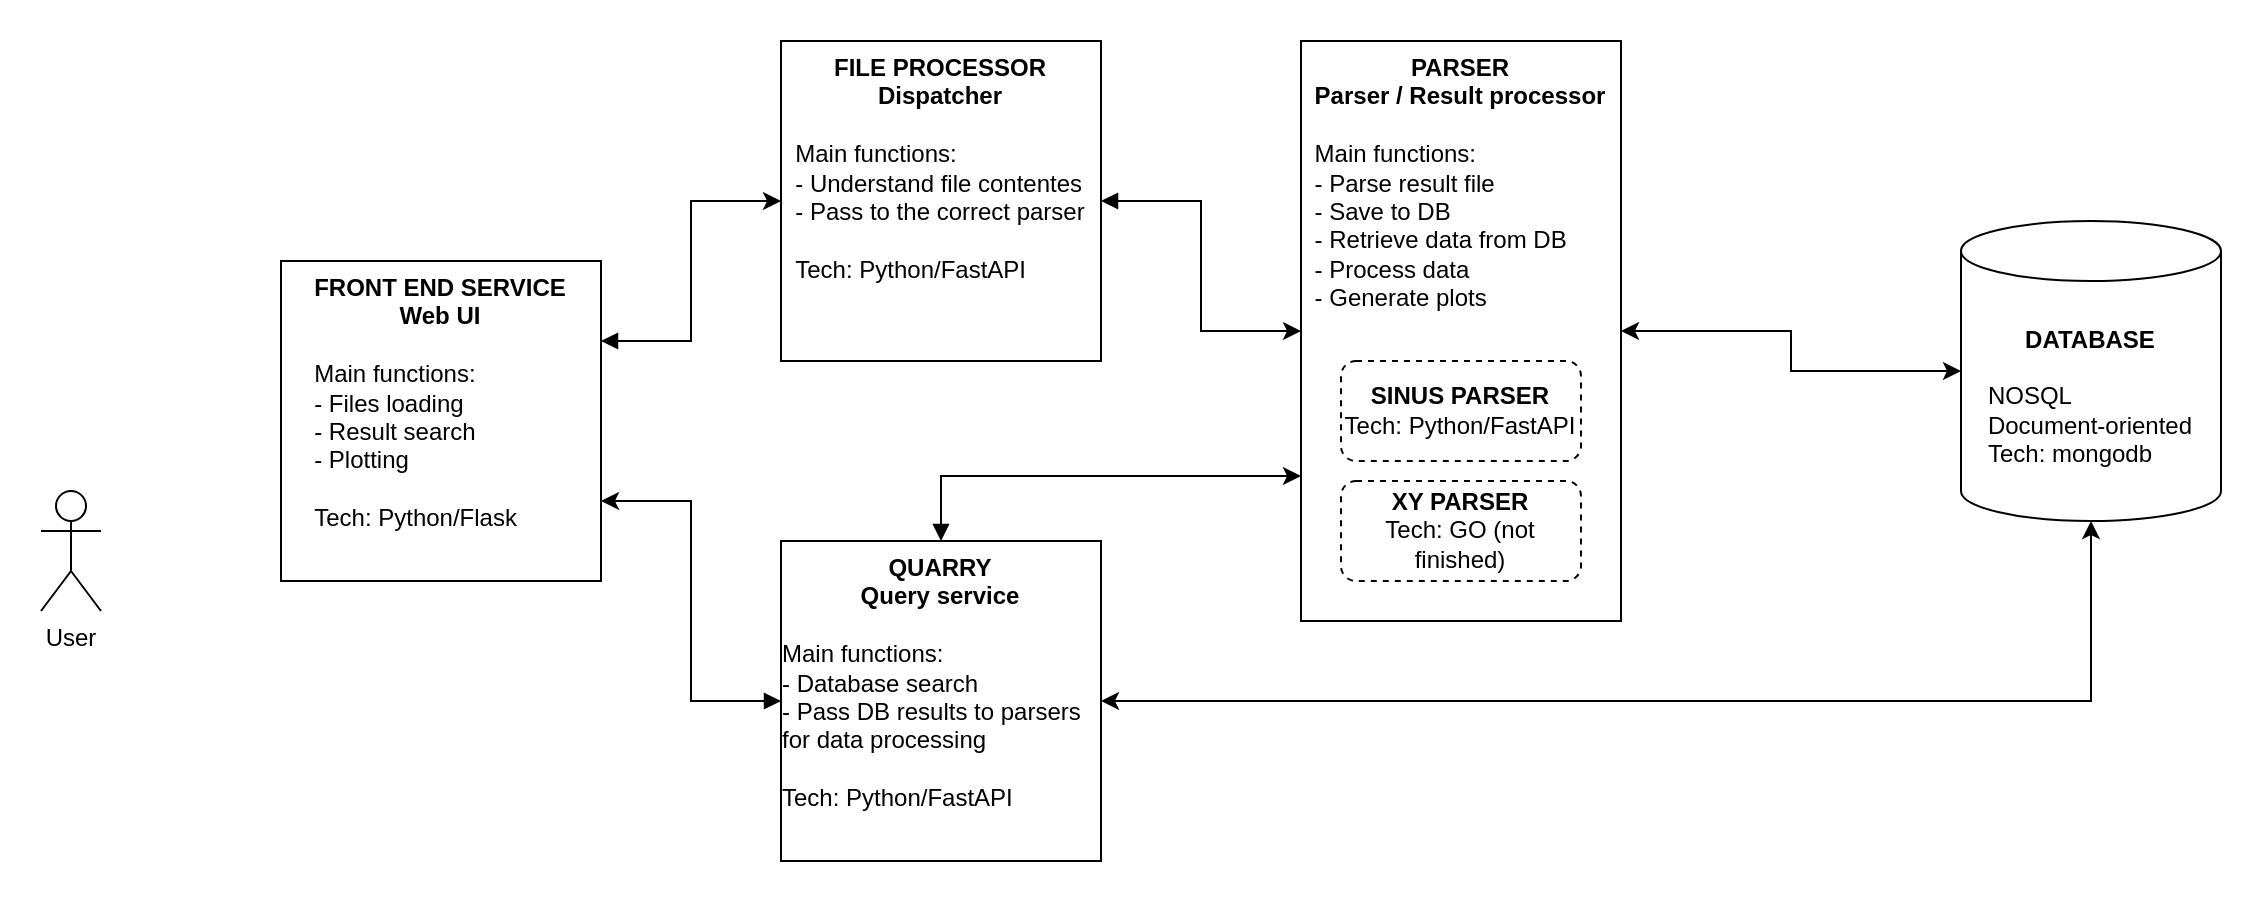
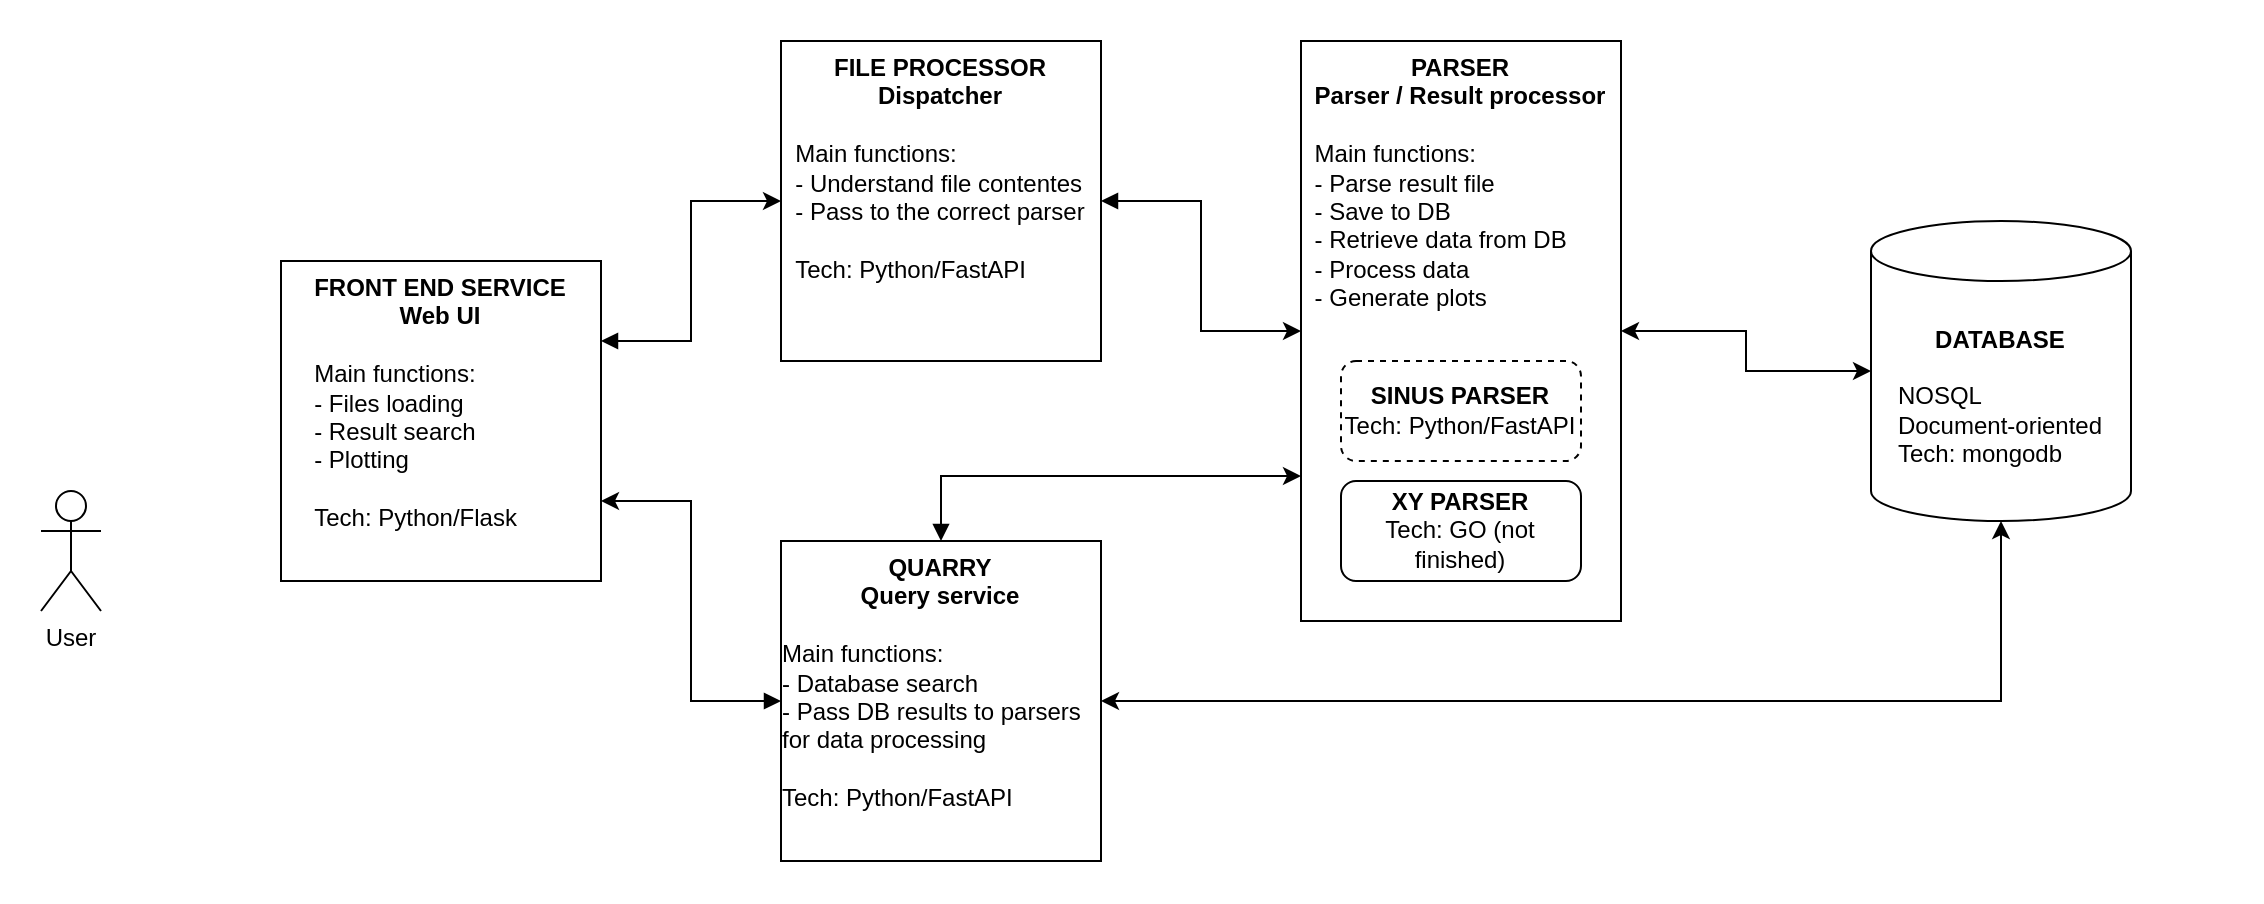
  <mxCell id="0" />
  <mxCell id="1" parent="0" />
  <mxCell id="2" value="User" style="shape=umlActor;verticalLabelPosition=bottom;verticalAlign=top;html=1;outlineConnect=0;" vertex="1" parent="1"><mxGeometry x="20" y="245" width="30" height="60" as="geometry" /></mxCell>
  <mxCell id="3" style="edgeStyle=orthogonalEdgeStyle;rounded=0;orthogonalLoop=1;jettySize=auto;html=1;exitX=1;exitY=0.25;exitDx=0;exitDy=0;entryX=0;entryY=0.5;entryDx=0;entryDy=0;startArrow=block;startFill=1;" edge="1" parent="1" source="4" target="6"><mxGeometry relative="1" as="geometry" /></mxCell>
  <mxCell id="4" value="&lt;b&gt;FRONT END SERVICE&lt;/b&gt;&lt;div style=&quot;&quot;&gt;&lt;b&gt;Web UI&lt;/b&gt;&lt;/div&gt;&lt;div style=&quot;&quot;&gt;&lt;br&gt;&lt;/div&gt;&lt;div style=&quot;text-align: left;&quot;&gt;Main functions:&lt;br&gt;- Files loading&lt;/div&gt;&lt;div style=&quot;text-align: left;&quot;&gt;- Result search&lt;/div&gt;&lt;div style=&quot;text-align: left;&quot;&gt;- Plotting&lt;/div&gt;&lt;div style=&quot;text-align: left;&quot;&gt;&lt;br&gt;&lt;/div&gt;&lt;div style=&quot;text-align: left;&quot;&gt;Tech: Python/Flask&lt;/div&gt;" style="whiteSpace=wrap;html=1;aspect=fixed;verticalAlign=top;align=center;" vertex="1" parent="1"><mxGeometry x="140" y="130" width="160" height="160" as="geometry" /></mxCell>
  <mxCell id="5" style="edgeStyle=orthogonalEdgeStyle;rounded=0;orthogonalLoop=1;jettySize=auto;html=1;exitX=1;exitY=0.5;exitDx=0;exitDy=0;startArrow=block;startFill=1;" edge="1" parent="1" source="6" target="11"><mxGeometry relative="1" as="geometry" /></mxCell>
  <mxCell id="6" value="&lt;b&gt;FILE PROCESSOR&lt;/b&gt;&lt;div style=&quot;&quot;&gt;&lt;b&gt;Dispatcher&lt;/b&gt;&lt;/div&gt;&lt;div style=&quot;&quot;&gt;&lt;b&gt;&lt;br&gt;&lt;/b&gt;&lt;/div&gt;&lt;div style=&quot;text-align: left;&quot;&gt;Main functions:&lt;br&gt;- Understand file contentes&lt;/div&gt;&lt;div style=&quot;text-align: left;&quot;&gt;- Pass to the correct parser&lt;/div&gt;&lt;div style=&quot;text-align: left;&quot;&gt;&lt;br&gt;&lt;/div&gt;&lt;div style=&quot;text-align: left;&quot;&gt;Tech: Python/FastAPI&lt;/div&gt;" style="whiteSpace=wrap;html=1;aspect=fixed;verticalAlign=top;align=center;" vertex="1" parent="1"><mxGeometry x="390" y="20" width="160" height="160" as="geometry" /></mxCell>
  <mxCell id="7" style="edgeStyle=orthogonalEdgeStyle;rounded=0;orthogonalLoop=1;jettySize=auto;html=1;exitX=0.5;exitY=0;exitDx=0;exitDy=0;entryX=0;entryY=0.75;entryDx=0;entryDy=0;startArrow=block;startFill=1;" edge="1" parent="1" source="9" target="11"><mxGeometry relative="1" as="geometry" /></mxCell>
  <mxCell id="8" style="edgeStyle=orthogonalEdgeStyle;rounded=0;orthogonalLoop=1;jettySize=auto;html=1;exitX=0;exitY=0.5;exitDx=0;exitDy=0;entryX=1;entryY=0.75;entryDx=0;entryDy=0;startArrow=block;startFill=1;" edge="1" parent="1" source="9" target="4"><mxGeometry relative="1" as="geometry" /></mxCell>
  <mxCell id="9" value="&lt;div style=&quot;&quot;&gt;&lt;b&gt;QUARRY&lt;/b&gt;&lt;/div&gt;&lt;div style=&quot;&quot;&gt;&lt;b&gt;Query service&lt;/b&gt;&lt;/div&gt;&lt;div style=&quot;&quot;&gt;&lt;b&gt;&lt;br&gt;&lt;/b&gt;&lt;/div&gt;&lt;div style=&quot;text-align: left;&quot;&gt;Main functions:&lt;br&gt;- Database search&lt;/div&gt;&lt;div style=&quot;text-align: left;&quot;&gt;- Pass DB results to parsers for data processing&lt;/div&gt;&lt;div style=&quot;text-align: left;&quot;&gt;&lt;br&gt;&lt;/div&gt;&lt;div style=&quot;text-align: left;&quot;&gt;Tech: Python/FastAPI&lt;/div&gt;" style="whiteSpace=wrap;html=1;aspect=fixed;verticalAlign=top;align=center;" vertex="1" parent="1"><mxGeometry x="390" y="270" width="160" height="160" as="geometry" /></mxCell>
  <mxCell id="10" style="edgeStyle=orthogonalEdgeStyle;rounded=0;orthogonalLoop=1;jettySize=auto;html=1;exitX=1;exitY=0.5;exitDx=0;exitDy=0;startArrow=classic;startFill=1;" edge="1" parent="1" source="11" target="14"><mxGeometry relative="1" as="geometry" /></mxCell>
  <mxCell id="11" value="&lt;b&gt;PARSER&lt;/b&gt;&lt;div style=&quot;&quot;&gt;&lt;b&gt;Parser / Result processor&lt;/b&gt;&lt;/div&gt;&lt;div style=&quot;&quot;&gt;&lt;b&gt;&lt;br&gt;&lt;/b&gt;&lt;/div&gt;&lt;div style=&quot;text-align: left;&quot;&gt;Main functions:&lt;br&gt;- Parse result file&lt;/div&gt;&lt;div style=&quot;text-align: left;&quot;&gt;- Save to DB&lt;/div&gt;&lt;div style=&quot;text-align: left;&quot;&gt;- Retrieve data from DB&lt;/div&gt;&lt;div style=&quot;text-align: left;&quot;&gt;- Process data&lt;/div&gt;&lt;div style=&quot;text-align: left;&quot;&gt;- Generate plots&lt;/div&gt;&lt;div style=&quot;text-align: left;&quot;&gt;&lt;br&gt;&lt;/div&gt;&lt;div style=&quot;text-align: left;&quot;&gt;&lt;br&gt;&lt;/div&gt;" style="whiteSpace=wrap;html=1;verticalAlign=top;align=center;" vertex="1" parent="1"><mxGeometry x="650" y="20" width="160" height="290" as="geometry" /></mxCell>
  <mxCell id="12" value="&lt;b&gt;SINUS PARSER&lt;/b&gt;&lt;div&gt;Tech: Python/FastAPI&lt;/div&gt;" style="rounded=1;whiteSpace=wrap;html=1;verticalAlign=middle;dashed=1;" vertex="1" parent="1"><mxGeometry x="670" y="180" width="120" height="50" as="geometry" /></mxCell>
- <mxCell id="13" value="&lt;b&gt;XY PARSER&lt;/b&gt;&lt;div&gt;Tech: GO (not finished)&lt;/div&gt;" style="rounded=1;whiteSpace=wrap;html=1;verticalAlign=middle;dashed=1;" vertex="1" parent="1"><mxGeometry x="670" y="240" width="120" height="50" as="geometry" /></mxCell>
- <mxCell id="14" value="&lt;b&gt;DATABASE&lt;/b&gt;&lt;div&gt;&lt;b&gt;&lt;br&gt;&lt;/b&gt;&lt;/div&gt;&lt;div style=&quot;text-align: left;&quot;&gt;NOSQL&lt;/div&gt;&lt;div style=&quot;text-align: left;&quot;&gt;Document-oriented&lt;/div&gt;&lt;div style=&quot;text-align: left;&quot;&gt;Tech: mongodb&lt;/div&gt;" style="shape=cylinder3;whiteSpace=wrap;html=1;boundedLbl=1;backgroundOutline=1;size=15;" vertex="1" parent="1"><mxGeometry x="980" y="110" width="130" height="150" as="geometry" /></mxCell>
+ <mxCell id="13" value="&lt;b&gt;XY PARSER&lt;/b&gt;&lt;div&gt;Tech: GO (not finished)&lt;/div&gt;" style="rounded=1;whiteSpace=wrap;html=1;verticalAlign=middle;" vertex="1" parent="1"><mxGeometry x="670" y="240" width="120" height="50" as="geometry" /></mxCell>
+ <mxCell id="14" value="&lt;b&gt;DATABASE&lt;/b&gt;&lt;div&gt;&lt;b&gt;&lt;br&gt;&lt;/b&gt;&lt;/div&gt;&lt;div style=&quot;text-align: left;&quot;&gt;NOSQL&lt;/div&gt;&lt;div style=&quot;text-align: left;&quot;&gt;Document-oriented&lt;/div&gt;&lt;div style=&quot;text-align: left;&quot;&gt;Tech: mongodb&lt;/div&gt;" style="shape=cylinder3;whiteSpace=wrap;html=1;boundedLbl=1;backgroundOutline=1;size=15;" vertex="1" parent="1"><mxGeometry x="935" y="110" width="130" height="150" as="geometry" /></mxCell>
  <mxCell id="15" style="edgeStyle=orthogonalEdgeStyle;rounded=0;orthogonalLoop=1;jettySize=auto;html=1;exitX=1;exitY=0.5;exitDx=0;exitDy=0;startArrow=classic;startFill=1;" edge="1" parent="1" source="9" target="14"><mxGeometry relative="1" as="geometry" /></mxCell>
